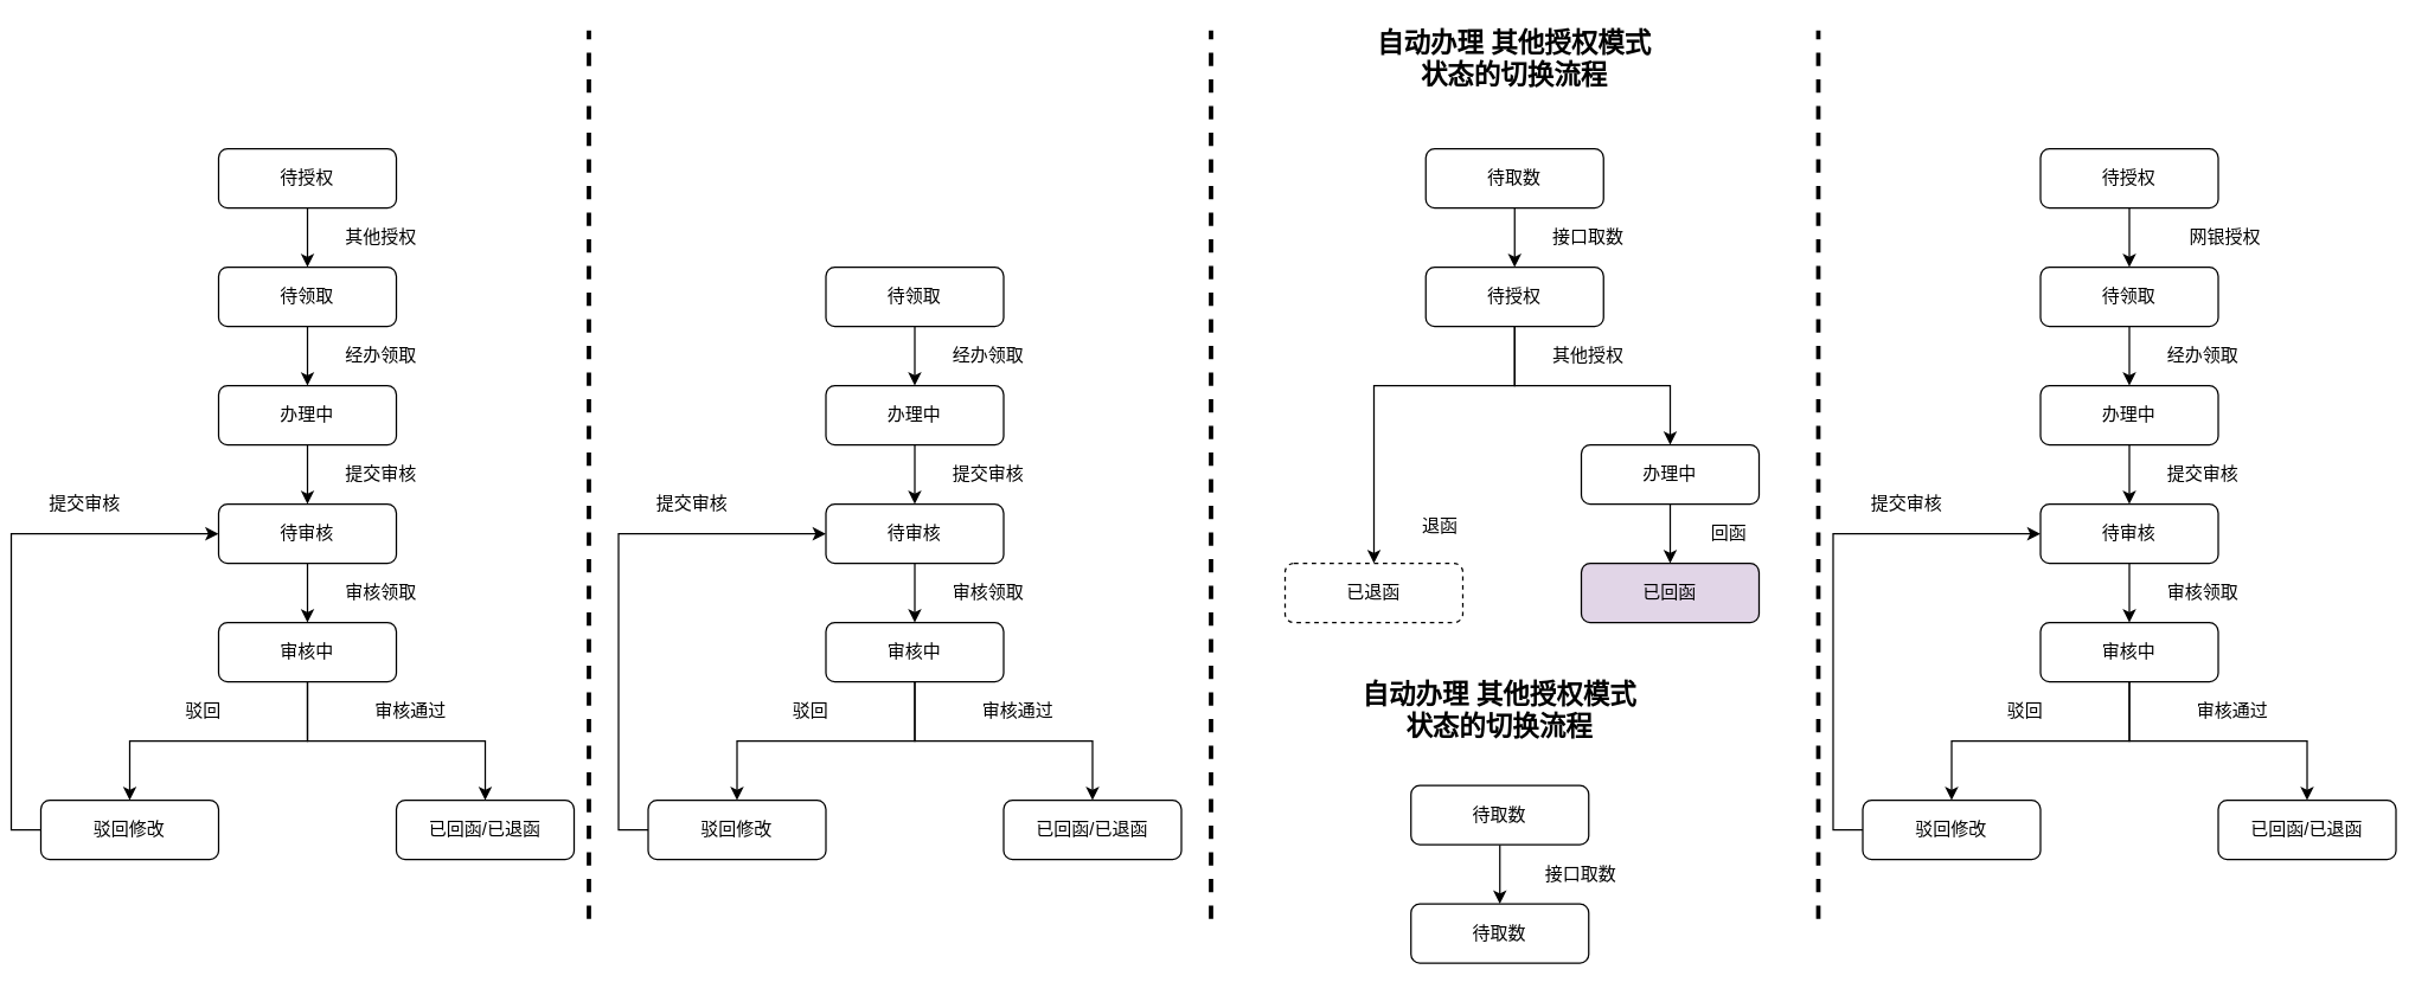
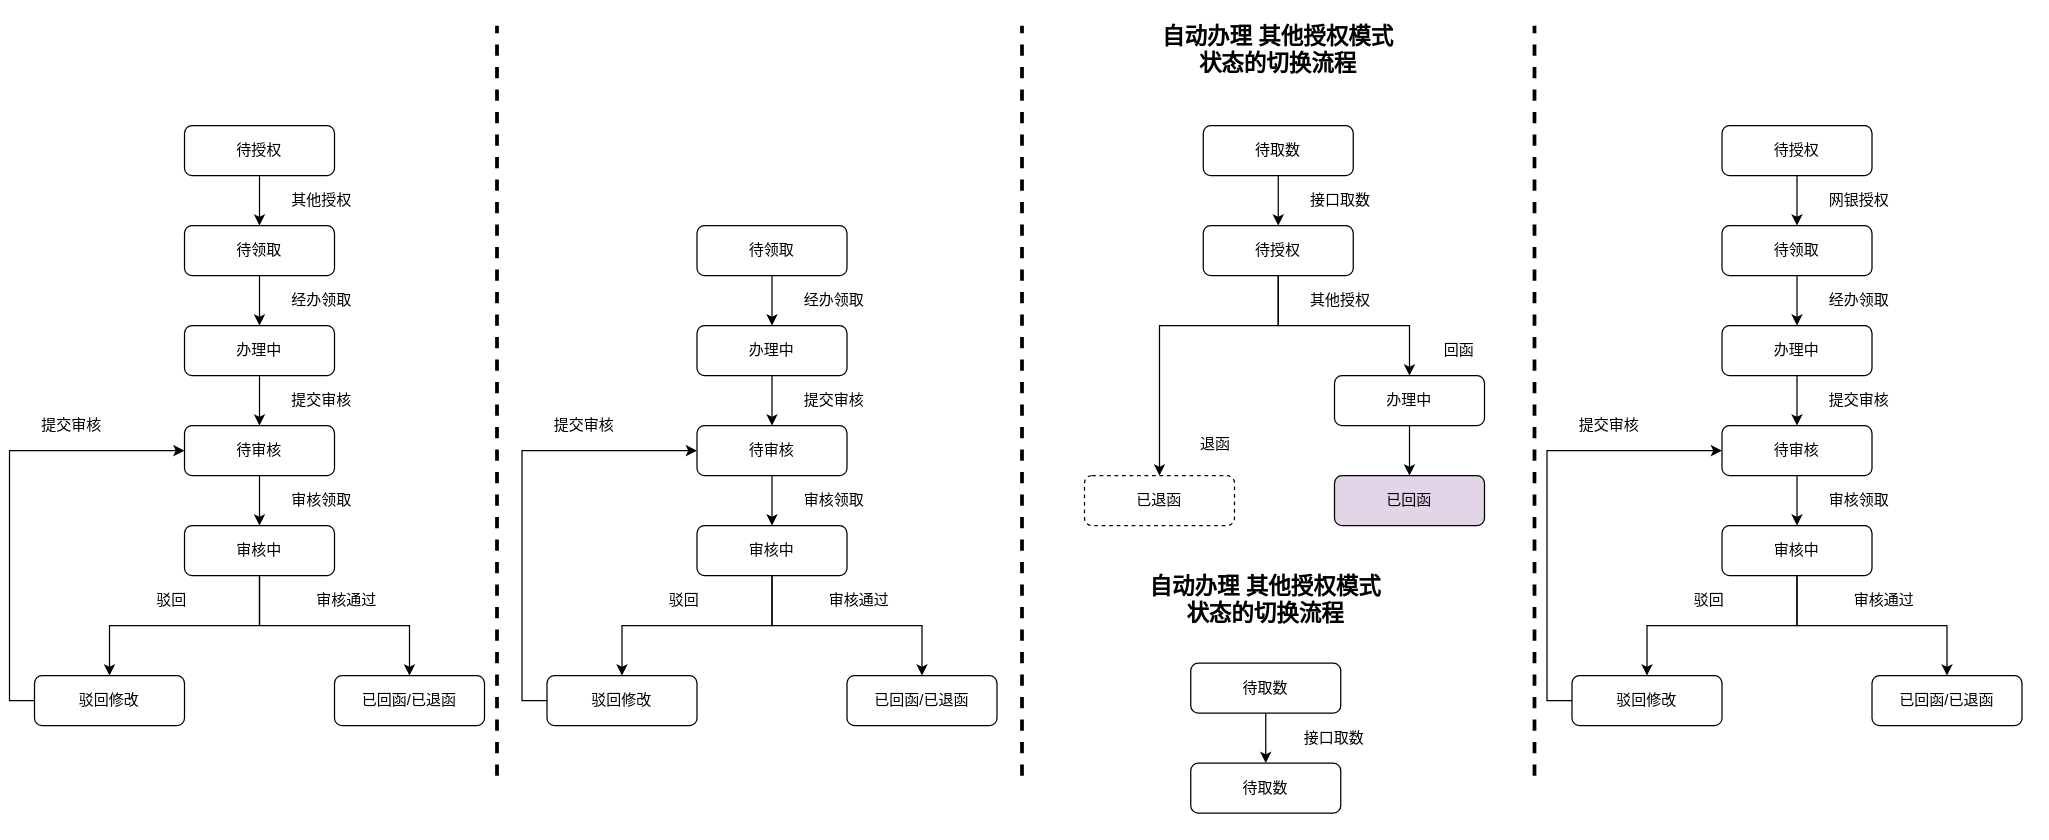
  <mxCell id="0" />
  <mxCell id="1" parent="0" />
  <mxCell id="2" style="edgeStyle=orthogonalEdgeStyle;rounded=0;orthogonalLoop=1;jettySize=auto;html=1;exitX=0.5;exitY=1;exitDx=0;exitDy=0;" edge="1" parent="1" source="3" target="5"><mxGeometry relative="1" as="geometry" /></mxCell>
  <mxCell id="3" value="待授权" style="rounded=1;whiteSpace=wrap;html=1;" vertex="1" parent="1"><mxGeometry x="140" y="100" width="120" height="40" as="geometry" /></mxCell>
  <mxCell id="4" style="edgeStyle=orthogonalEdgeStyle;rounded=0;orthogonalLoop=1;jettySize=auto;html=1;exitX=0.5;exitY=1;exitDx=0;exitDy=0;" edge="1" parent="1" source="5" target="8"><mxGeometry relative="1" as="geometry" /></mxCell>
  <mxCell id="5" value="待领取" style="rounded=1;whiteSpace=wrap;html=1;" vertex="1" parent="1"><mxGeometry x="140" y="180" width="120" height="40" as="geometry" /></mxCell>
  <mxCell id="6" value="其他授权" style="text;html=1;strokeColor=none;fillColor=none;align=center;verticalAlign=middle;whiteSpace=wrap;rounded=0;" vertex="1" parent="1"><mxGeometry x="200" y="150" width="100" height="20" as="geometry" /></mxCell>
  <mxCell id="7" style="edgeStyle=orthogonalEdgeStyle;rounded=0;orthogonalLoop=1;jettySize=auto;html=1;exitX=0.5;exitY=1;exitDx=0;exitDy=0;" edge="1" parent="1" source="8" target="11"><mxGeometry relative="1" as="geometry" /></mxCell>
  <mxCell id="8" value="办理中" style="rounded=1;whiteSpace=wrap;html=1;" vertex="1" parent="1"><mxGeometry x="140" y="260" width="120" height="40" as="geometry" /></mxCell>
  <mxCell id="9" value="经办领取" style="text;html=1;strokeColor=none;fillColor=none;align=center;verticalAlign=middle;whiteSpace=wrap;rounded=0;" vertex="1" parent="1"><mxGeometry x="200" y="230" width="100" height="20" as="geometry" /></mxCell>
  <mxCell id="10" style="edgeStyle=orthogonalEdgeStyle;rounded=0;orthogonalLoop=1;jettySize=auto;html=1;exitX=0.5;exitY=1;exitDx=0;exitDy=0;" edge="1" parent="1" source="11" target="15"><mxGeometry relative="1" as="geometry" /></mxCell>
  <mxCell id="11" value="待审核" style="rounded=1;whiteSpace=wrap;html=1;" vertex="1" parent="1"><mxGeometry x="140" y="340" width="120" height="40" as="geometry" /></mxCell>
  <mxCell id="12" value="提交审核" style="text;html=1;strokeColor=none;fillColor=none;align=center;verticalAlign=middle;whiteSpace=wrap;rounded=0;" vertex="1" parent="1"><mxGeometry x="200" y="310" width="100" height="20" as="geometry" /></mxCell>
  <mxCell id="13" style="edgeStyle=orthogonalEdgeStyle;rounded=0;orthogonalLoop=1;jettySize=auto;html=1;exitX=0.5;exitY=1;exitDx=0;exitDy=0;" edge="1" parent="1" source="15" target="17"><mxGeometry relative="1" as="geometry" /></mxCell>
  <mxCell id="14" style="edgeStyle=orthogonalEdgeStyle;rounded=0;orthogonalLoop=1;jettySize=auto;html=1;exitX=0.5;exitY=1;exitDx=0;exitDy=0;entryX=0.5;entryY=0;entryDx=0;entryDy=0;" edge="1" parent="1" source="15" target="21"><mxGeometry relative="1" as="geometry" /></mxCell>
  <mxCell id="15" value="审核中" style="rounded=1;whiteSpace=wrap;html=1;" vertex="1" parent="1"><mxGeometry x="140" y="420" width="120" height="40" as="geometry" /></mxCell>
  <mxCell id="16" value="审核领取" style="text;html=1;strokeColor=none;fillColor=none;align=center;verticalAlign=middle;whiteSpace=wrap;rounded=0;" vertex="1" parent="1"><mxGeometry x="200" y="390" width="100" height="20" as="geometry" /></mxCell>
  <mxCell id="17" value="已回函/已退函" style="rounded=1;whiteSpace=wrap;html=1;" vertex="1" parent="1"><mxGeometry x="260" y="540" width="120" height="40" as="geometry" /></mxCell>
  <mxCell id="18" value="审核通过" style="text;html=1;strokeColor=none;fillColor=none;align=center;verticalAlign=middle;whiteSpace=wrap;rounded=0;" vertex="1" parent="1"><mxGeometry x="220" y="470" width="100" height="20" as="geometry" /></mxCell>
  <mxCell id="19" value="驳回" style="text;html=1;strokeColor=none;fillColor=none;align=center;verticalAlign=middle;whiteSpace=wrap;rounded=0;" vertex="1" parent="1"><mxGeometry x="100" y="470" width="60" height="20" as="geometry" /></mxCell>
  <mxCell id="20" style="edgeStyle=orthogonalEdgeStyle;rounded=0;orthogonalLoop=1;jettySize=auto;html=1;exitX=0;exitY=0.5;exitDx=0;exitDy=0;entryX=0;entryY=0.5;entryDx=0;entryDy=0;" edge="1" parent="1" source="21" target="11"><mxGeometry relative="1" as="geometry" /></mxCell>
  <mxCell id="21" value="驳回修改" style="rounded=1;whiteSpace=wrap;html=1;" vertex="1" parent="1"><mxGeometry x="20" y="540" width="120" height="40" as="geometry" /></mxCell>
  <mxCell id="22" value="提交审核" style="text;html=1;strokeColor=none;fillColor=none;align=center;verticalAlign=middle;whiteSpace=wrap;rounded=0;" vertex="1" parent="1"><mxGeometry x="20" y="330" width="60" height="20" as="geometry" /></mxCell>
  <mxCell id="23" style="edgeStyle=orthogonalEdgeStyle;rounded=0;orthogonalLoop=1;jettySize=auto;html=1;exitX=0.5;exitY=1;exitDx=0;exitDy=0;" edge="1" source="24" target="26" parent="1"><mxGeometry relative="1" as="geometry" /></mxCell>
  <mxCell id="24" value="待领取" style="rounded=1;whiteSpace=wrap;html=1;" vertex="1" parent="1"><mxGeometry x="550" y="180" width="120" height="40" as="geometry" /></mxCell>
  <mxCell id="25" style="edgeStyle=orthogonalEdgeStyle;rounded=0;orthogonalLoop=1;jettySize=auto;html=1;exitX=0.5;exitY=1;exitDx=0;exitDy=0;" edge="1" source="26" target="29" parent="1"><mxGeometry relative="1" as="geometry" /></mxCell>
  <mxCell id="26" value="办理中" style="rounded=1;whiteSpace=wrap;html=1;" vertex="1" parent="1"><mxGeometry x="550" y="260" width="120" height="40" as="geometry" /></mxCell>
  <mxCell id="27" value="经办领取" style="text;html=1;strokeColor=none;fillColor=none;align=center;verticalAlign=middle;whiteSpace=wrap;rounded=0;" vertex="1" parent="1"><mxGeometry x="610" y="230" width="100" height="20" as="geometry" /></mxCell>
  <mxCell id="28" style="edgeStyle=orthogonalEdgeStyle;rounded=0;orthogonalLoop=1;jettySize=auto;html=1;exitX=0.5;exitY=1;exitDx=0;exitDy=0;" edge="1" source="29" target="33" parent="1"><mxGeometry relative="1" as="geometry" /></mxCell>
  <mxCell id="29" value="待审核" style="rounded=1;whiteSpace=wrap;html=1;" vertex="1" parent="1"><mxGeometry x="550" y="340" width="120" height="40" as="geometry" /></mxCell>
  <mxCell id="30" value="提交审核" style="text;html=1;strokeColor=none;fillColor=none;align=center;verticalAlign=middle;whiteSpace=wrap;rounded=0;" vertex="1" parent="1"><mxGeometry x="610" y="310" width="100" height="20" as="geometry" /></mxCell>
  <mxCell id="31" style="edgeStyle=orthogonalEdgeStyle;rounded=0;orthogonalLoop=1;jettySize=auto;html=1;exitX=0.5;exitY=1;exitDx=0;exitDy=0;" edge="1" source="33" target="35" parent="1"><mxGeometry relative="1" as="geometry" /></mxCell>
  <mxCell id="32" style="edgeStyle=orthogonalEdgeStyle;rounded=0;orthogonalLoop=1;jettySize=auto;html=1;exitX=0.5;exitY=1;exitDx=0;exitDy=0;entryX=0.5;entryY=0;entryDx=0;entryDy=0;" edge="1" source="33" target="39" parent="1"><mxGeometry relative="1" as="geometry" /></mxCell>
  <mxCell id="33" value="审核中" style="rounded=1;whiteSpace=wrap;html=1;" vertex="1" parent="1"><mxGeometry x="550" y="420" width="120" height="40" as="geometry" /></mxCell>
  <mxCell id="34" value="审核领取" style="text;html=1;strokeColor=none;fillColor=none;align=center;verticalAlign=middle;whiteSpace=wrap;rounded=0;" vertex="1" parent="1"><mxGeometry x="610" y="390" width="100" height="20" as="geometry" /></mxCell>
  <mxCell id="35" value="已回函/已退函" style="rounded=1;whiteSpace=wrap;html=1;" vertex="1" parent="1"><mxGeometry x="670" y="540" width="120" height="40" as="geometry" /></mxCell>
  <mxCell id="36" value="审核通过" style="text;html=1;strokeColor=none;fillColor=none;align=center;verticalAlign=middle;whiteSpace=wrap;rounded=0;" vertex="1" parent="1"><mxGeometry x="630" y="470" width="100" height="20" as="geometry" /></mxCell>
  <mxCell id="37" value="驳回" style="text;html=1;strokeColor=none;fillColor=none;align=center;verticalAlign=middle;whiteSpace=wrap;rounded=0;" vertex="1" parent="1"><mxGeometry x="510" y="470" width="60" height="20" as="geometry" /></mxCell>
  <mxCell id="38" style="edgeStyle=orthogonalEdgeStyle;rounded=0;orthogonalLoop=1;jettySize=auto;html=1;exitX=0;exitY=0.5;exitDx=0;exitDy=0;entryX=0;entryY=0.5;entryDx=0;entryDy=0;" edge="1" source="39" target="29" parent="1"><mxGeometry relative="1" as="geometry" /></mxCell>
  <mxCell id="39" value="驳回修改" style="rounded=1;whiteSpace=wrap;html=1;" vertex="1" parent="1"><mxGeometry x="430" y="540" width="120" height="40" as="geometry" /></mxCell>
  <mxCell id="40" value="提交审核" style="text;html=1;strokeColor=none;fillColor=none;align=center;verticalAlign=middle;whiteSpace=wrap;rounded=0;" vertex="1" parent="1"><mxGeometry x="430" y="330" width="60" height="20" as="geometry" /></mxCell>
  <mxCell id="41" value="" style="endArrow=none;dashed=1;html=1;fontSize=18;fontStyle=1;strokeWidth=3;" edge="1" parent="1"><mxGeometry width="50" height="50" relative="1" as="geometry"><mxPoint x="390" y="620" as="sourcePoint" /><mxPoint x="390" y="20" as="targetPoint" /></mxGeometry></mxCell>
  <mxCell id="42" value="" style="endArrow=none;dashed=1;html=1;fontSize=18;fontStyle=1;strokeWidth=3;" edge="1" parent="1"><mxGeometry width="50" height="50" relative="1" as="geometry"><mxPoint x="810" y="620" as="sourcePoint" /><mxPoint x="810" y="20" as="targetPoint" /></mxGeometry></mxCell>
  <mxCell id="43" style="edgeStyle=orthogonalEdgeStyle;rounded=0;orthogonalLoop=1;jettySize=auto;html=1;exitX=0.5;exitY=1;exitDx=0;exitDy=0;strokeWidth=1;fontSize=12;" edge="1" parent="1" source="45" target="74"><mxGeometry relative="1" as="geometry" /></mxCell>
  <mxCell id="44" style="edgeStyle=orthogonalEdgeStyle;rounded=0;orthogonalLoop=1;jettySize=auto;html=1;exitX=0.5;exitY=1;exitDx=0;exitDy=0;entryX=0.5;entryY=0;entryDx=0;entryDy=0;strokeWidth=1;fontSize=12;" edge="1" parent="1" source="45" target="46"><mxGeometry relative="1" as="geometry"><Array as="points"><mxPoint x="1015" y="260" /><mxPoint x="920" y="260" /></Array></mxGeometry></mxCell>
  <mxCell id="45" value="待授权" style="rounded=1;whiteSpace=wrap;html=1;" vertex="1" parent="1"><mxGeometry x="955" y="180" width="120" height="40" as="geometry" /></mxCell>
  <mxCell id="46" value="已退函" style="rounded=1;whiteSpace=wrap;html=1;dashed=1;" vertex="1" parent="1"><mxGeometry x="860" y="380" width="120" height="40" as="geometry" /></mxCell>
  <mxCell id="47" value="退函" style="text;html=1;strokeColor=none;fillColor=none;align=center;verticalAlign=middle;whiteSpace=wrap;rounded=0;" vertex="1" parent="1"><mxGeometry x="915" y="345" width="100" height="20" as="geometry" /></mxCell>
  <mxCell id="48" value="自动办理 其他授权模式&lt;br&gt;状态的切换流程" style="text;html=1;strokeColor=none;fillColor=none;align=center;verticalAlign=middle;whiteSpace=wrap;rounded=0;fontSize=18;fontStyle=1" vertex="1" parent="1"><mxGeometry x="870" y="30" width="290" height="20" as="geometry" /></mxCell>
  <mxCell id="49" value="" style="endArrow=none;dashed=1;html=1;fontSize=18;fontStyle=1;strokeWidth=3;" edge="1" parent="1"><mxGeometry width="50" height="50" relative="1" as="geometry"><mxPoint x="1220" y="620" as="sourcePoint" /><mxPoint x="1220" y="20" as="targetPoint" /></mxGeometry></mxCell>
  <mxCell id="50" style="edgeStyle=orthogonalEdgeStyle;rounded=0;orthogonalLoop=1;jettySize=auto;html=1;exitX=0.5;exitY=1;exitDx=0;exitDy=0;" edge="1" source="51" target="53" parent="1"><mxGeometry relative="1" as="geometry" /></mxCell>
  <mxCell id="51" value="待授权" style="rounded=1;whiteSpace=wrap;html=1;" vertex="1" parent="1"><mxGeometry x="1370" y="100" width="120" height="40" as="geometry" /></mxCell>
  <mxCell id="52" style="edgeStyle=orthogonalEdgeStyle;rounded=0;orthogonalLoop=1;jettySize=auto;html=1;exitX=0.5;exitY=1;exitDx=0;exitDy=0;" edge="1" source="53" target="56" parent="1"><mxGeometry relative="1" as="geometry" /></mxCell>
  <mxCell id="53" value="待领取" style="rounded=1;whiteSpace=wrap;html=1;" vertex="1" parent="1"><mxGeometry x="1370" y="180" width="120" height="40" as="geometry" /></mxCell>
- <mxCell id="54" value="网银授权" style="text;html=1;strokeColor=none;fillColor=none;align=center;verticalAlign=middle;whiteSpace=wrap;rounded=0;" vertex="1" parent="1"><mxGeometry x="1445" y="150" width="100" height="20" as="geometry" /></mxCell>
+ <mxCell id="54" value="网银授权" style="text;html=1;strokeColor=none;fillColor=none;align=center;verticalAlign=middle;whiteSpace=wrap;rounded=0;" vertex="1" parent="1"><mxGeometry x="1430" y="150" width="100" height="20" as="geometry" /></mxCell>
  <mxCell id="55" style="edgeStyle=orthogonalEdgeStyle;rounded=0;orthogonalLoop=1;jettySize=auto;html=1;exitX=0.5;exitY=1;exitDx=0;exitDy=0;" edge="1" source="56" target="59" parent="1"><mxGeometry relative="1" as="geometry" /></mxCell>
  <mxCell id="56" value="办理中" style="rounded=1;whiteSpace=wrap;html=1;" vertex="1" parent="1"><mxGeometry x="1370" y="260" width="120" height="40" as="geometry" /></mxCell>
  <mxCell id="57" value="经办领取" style="text;html=1;strokeColor=none;fillColor=none;align=center;verticalAlign=middle;whiteSpace=wrap;rounded=0;" vertex="1" parent="1"><mxGeometry x="1430" y="230" width="100" height="20" as="geometry" /></mxCell>
  <mxCell id="58" style="edgeStyle=orthogonalEdgeStyle;rounded=0;orthogonalLoop=1;jettySize=auto;html=1;exitX=0.5;exitY=1;exitDx=0;exitDy=0;" edge="1" source="59" target="63" parent="1"><mxGeometry relative="1" as="geometry" /></mxCell>
  <mxCell id="59" value="待审核" style="rounded=1;whiteSpace=wrap;html=1;" vertex="1" parent="1"><mxGeometry x="1370" y="340" width="120" height="40" as="geometry" /></mxCell>
  <mxCell id="60" value="提交审核" style="text;html=1;strokeColor=none;fillColor=none;align=center;verticalAlign=middle;whiteSpace=wrap;rounded=0;" vertex="1" parent="1"><mxGeometry x="1430" y="310" width="100" height="20" as="geometry" /></mxCell>
  <mxCell id="61" style="edgeStyle=orthogonalEdgeStyle;rounded=0;orthogonalLoop=1;jettySize=auto;html=1;exitX=0.5;exitY=1;exitDx=0;exitDy=0;" edge="1" source="63" target="70" parent="1"><mxGeometry relative="1" as="geometry" /></mxCell>
  <mxCell id="62" style="edgeStyle=orthogonalEdgeStyle;rounded=0;orthogonalLoop=1;jettySize=auto;html=1;exitX=0.5;exitY=1;exitDx=0;exitDy=0;entryX=0.5;entryY=0;entryDx=0;entryDy=0;" edge="1" source="63" target="68" parent="1"><mxGeometry relative="1" as="geometry" /></mxCell>
  <mxCell id="63" value="审核中" style="rounded=1;whiteSpace=wrap;html=1;" vertex="1" parent="1"><mxGeometry x="1370" y="420" width="120" height="40" as="geometry" /></mxCell>
  <mxCell id="64" value="审核领取" style="text;html=1;strokeColor=none;fillColor=none;align=center;verticalAlign=middle;whiteSpace=wrap;rounded=0;" vertex="1" parent="1"><mxGeometry x="1430" y="390" width="100" height="20" as="geometry" /></mxCell>
  <mxCell id="65" value="审核通过" style="text;html=1;strokeColor=none;fillColor=none;align=center;verticalAlign=middle;whiteSpace=wrap;rounded=0;" vertex="1" parent="1"><mxGeometry x="1450" y="470" width="100" height="20" as="geometry" /></mxCell>
  <mxCell id="66" value="驳回" style="text;html=1;strokeColor=none;fillColor=none;align=center;verticalAlign=middle;whiteSpace=wrap;rounded=0;" vertex="1" parent="1"><mxGeometry x="1330" y="470" width="60" height="20" as="geometry" /></mxCell>
  <mxCell id="67" style="edgeStyle=orthogonalEdgeStyle;rounded=0;orthogonalLoop=1;jettySize=auto;html=1;exitX=0;exitY=0.5;exitDx=0;exitDy=0;entryX=0;entryY=0.5;entryDx=0;entryDy=0;" edge="1" source="68" target="59" parent="1"><mxGeometry relative="1" as="geometry" /></mxCell>
  <mxCell id="68" value="驳回修改" style="rounded=1;whiteSpace=wrap;html=1;" vertex="1" parent="1"><mxGeometry x="1250" y="540" width="120" height="40" as="geometry" /></mxCell>
  <mxCell id="69" value="提交审核" style="text;html=1;strokeColor=none;fillColor=none;align=center;verticalAlign=middle;whiteSpace=wrap;rounded=0;" vertex="1" parent="1"><mxGeometry x="1250" y="330" width="60" height="20" as="geometry" /></mxCell>
  <mxCell id="70" value="已回函/已退函" style="rounded=1;whiteSpace=wrap;html=1;" vertex="1" parent="1"><mxGeometry x="1490" y="540" width="120" height="40" as="geometry" /></mxCell>
  <mxCell id="71" value="已回函" style="rounded=1;whiteSpace=wrap;html=1;fontSize=12;fillColor=#e1d5e7;" vertex="1" parent="1"><mxGeometry x="1060" y="380" width="120" height="40" as="geometry" /></mxCell>
- <mxCell id="72" value="回函" style="text;html=1;strokeColor=none;fillColor=none;align=center;verticalAlign=middle;whiteSpace=wrap;rounded=0;" vertex="1" parent="1"><mxGeometry x="1110" y="350" width="100" height="20" as="geometry" /></mxCell>
+ <mxCell id="72" value="回函" style="text;html=1;strokeColor=none;fillColor=none;align=center;verticalAlign=middle;whiteSpace=wrap;rounded=0;" vertex="1" parent="1"><mxGeometry x="1110" y="270" width="100" height="20" as="geometry" /></mxCell>
  <mxCell id="73" style="edgeStyle=orthogonalEdgeStyle;rounded=0;orthogonalLoop=1;jettySize=auto;html=1;exitX=0.5;exitY=1;exitDx=0;exitDy=0;strokeWidth=1;fontSize=12;" edge="1" parent="1" source="74" target="71"><mxGeometry relative="1" as="geometry" /></mxCell>
  <mxCell id="74" value="办理中" style="rounded=1;whiteSpace=wrap;html=1;fontSize=12;" vertex="1" parent="1"><mxGeometry x="1060" y="300" width="120" height="40" as="geometry" /></mxCell>
  <mxCell id="75" value="其他授权" style="text;html=1;strokeColor=none;fillColor=none;align=center;verticalAlign=middle;whiteSpace=wrap;rounded=0;" vertex="1" parent="1"><mxGeometry x="1015" y="230" width="100" height="20" as="geometry" /></mxCell>
  <mxCell id="76" value="自动办理 其他授权模式&lt;br&gt;状态的切换流程" style="text;html=1;strokeColor=none;fillColor=none;align=center;verticalAlign=middle;whiteSpace=wrap;rounded=0;fontSize=18;fontStyle=1" vertex="1" parent="1"><mxGeometry x="860" y="470" width="290" height="20" as="geometry" /></mxCell>
  <mxCell id="77" style="edgeStyle=orthogonalEdgeStyle;rounded=0;orthogonalLoop=1;jettySize=auto;html=1;exitX=0.5;exitY=1;exitDx=0;exitDy=0;strokeWidth=1;fontSize=12;" edge="1" parent="1" source="78" target="82"><mxGeometry relative="1" as="geometry" /></mxCell>
  <mxCell id="78" value="待取数" style="rounded=1;whiteSpace=wrap;html=1;" vertex="1" parent="1"><mxGeometry x="945" y="530" width="120" height="40" as="geometry" /></mxCell>
  <mxCell id="79" style="edgeStyle=orthogonalEdgeStyle;rounded=0;orthogonalLoop=1;jettySize=auto;html=1;exitX=0.5;exitY=1;exitDx=0;exitDy=0;entryX=0.5;entryY=0;entryDx=0;entryDy=0;strokeWidth=1;fontSize=12;" edge="1" parent="1" source="80" target="45"><mxGeometry relative="1" as="geometry" /></mxCell>
  <mxCell id="80" value="待取数" style="rounded=1;whiteSpace=wrap;html=1;" vertex="1" parent="1"><mxGeometry x="955" y="100" width="120" height="40" as="geometry" /></mxCell>
  <mxCell id="81" value="接口取数" style="text;html=1;strokeColor=none;fillColor=none;align=center;verticalAlign=middle;whiteSpace=wrap;rounded=0;" vertex="1" parent="1"><mxGeometry x="1015" y="150" width="100" height="20" as="geometry" /></mxCell>
  <mxCell id="82" value="待取数" style="rounded=1;whiteSpace=wrap;html=1;fontSize=12;" vertex="1" parent="1"><mxGeometry x="945" y="610" width="120" height="40" as="geometry" /></mxCell>
  <mxCell id="83" value="接口取数" style="text;html=1;strokeColor=none;fillColor=none;align=center;verticalAlign=middle;whiteSpace=wrap;rounded=0;" vertex="1" parent="1"><mxGeometry x="1010" y="580" width="100" height="20" as="geometry" /></mxCell>
